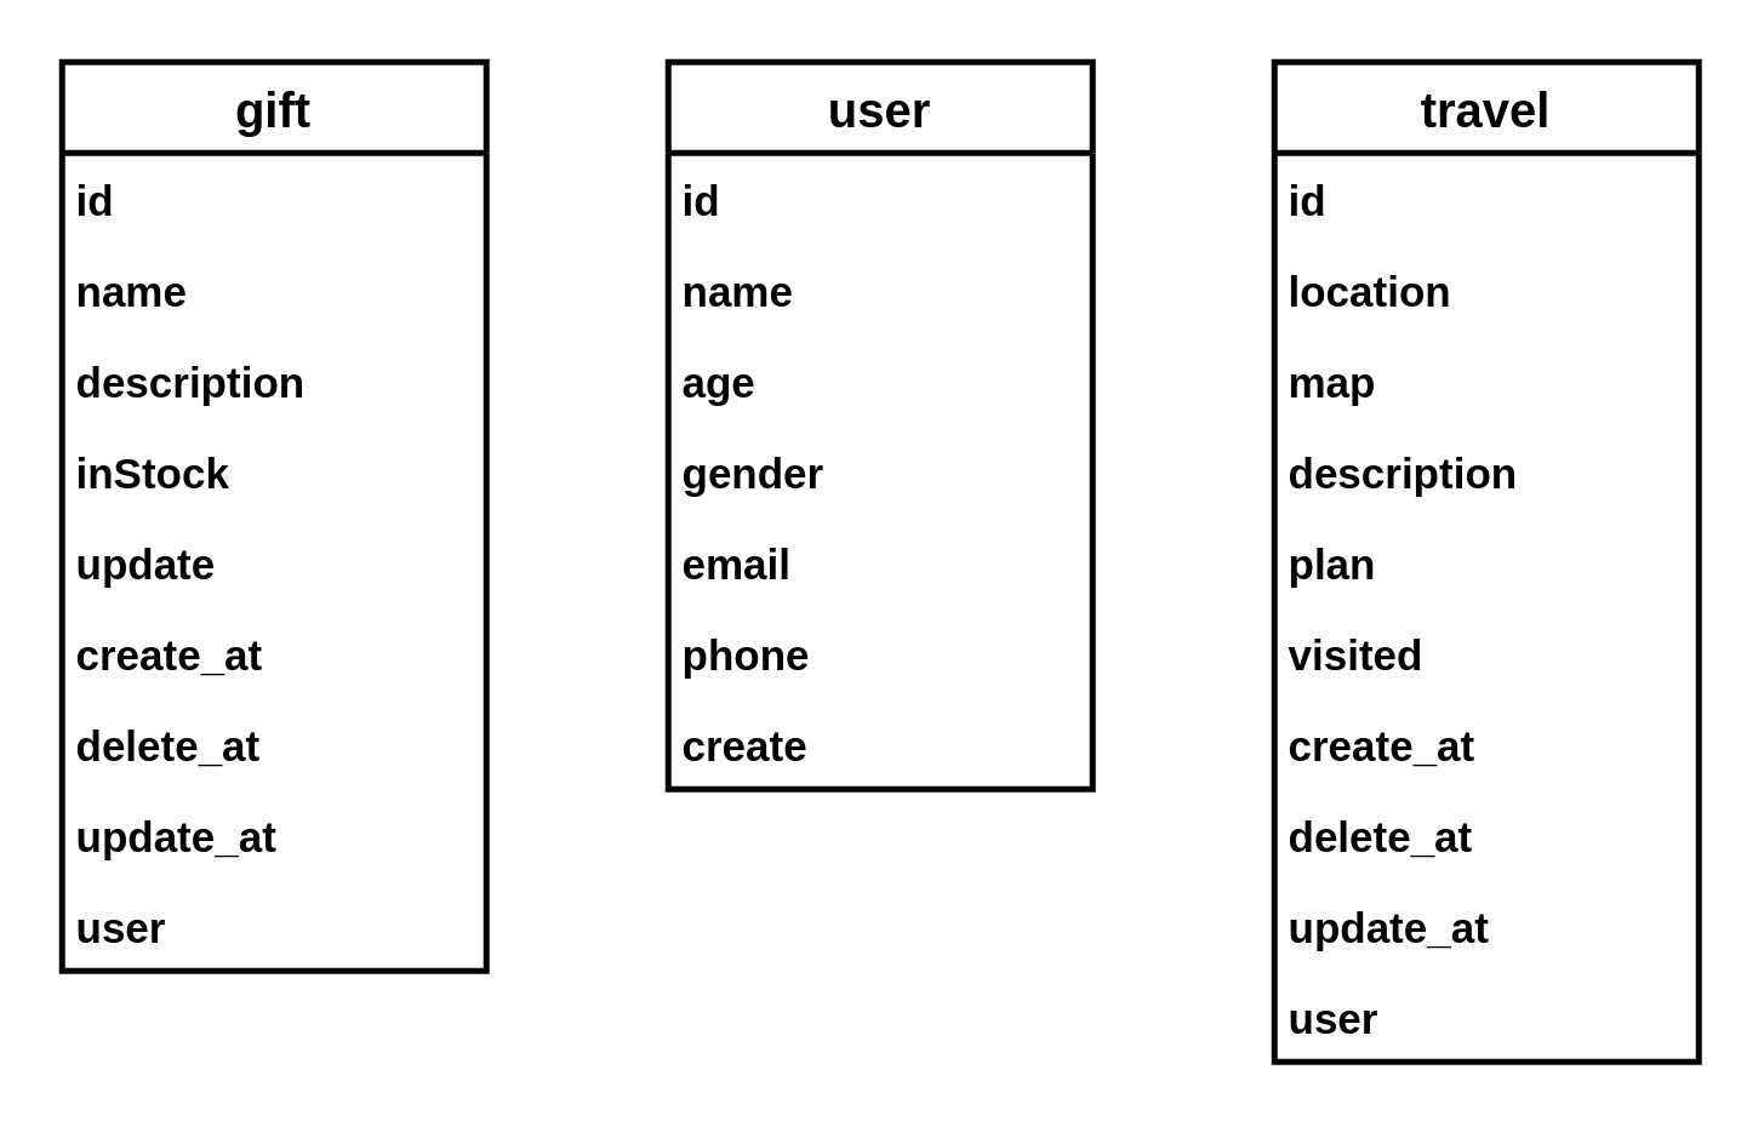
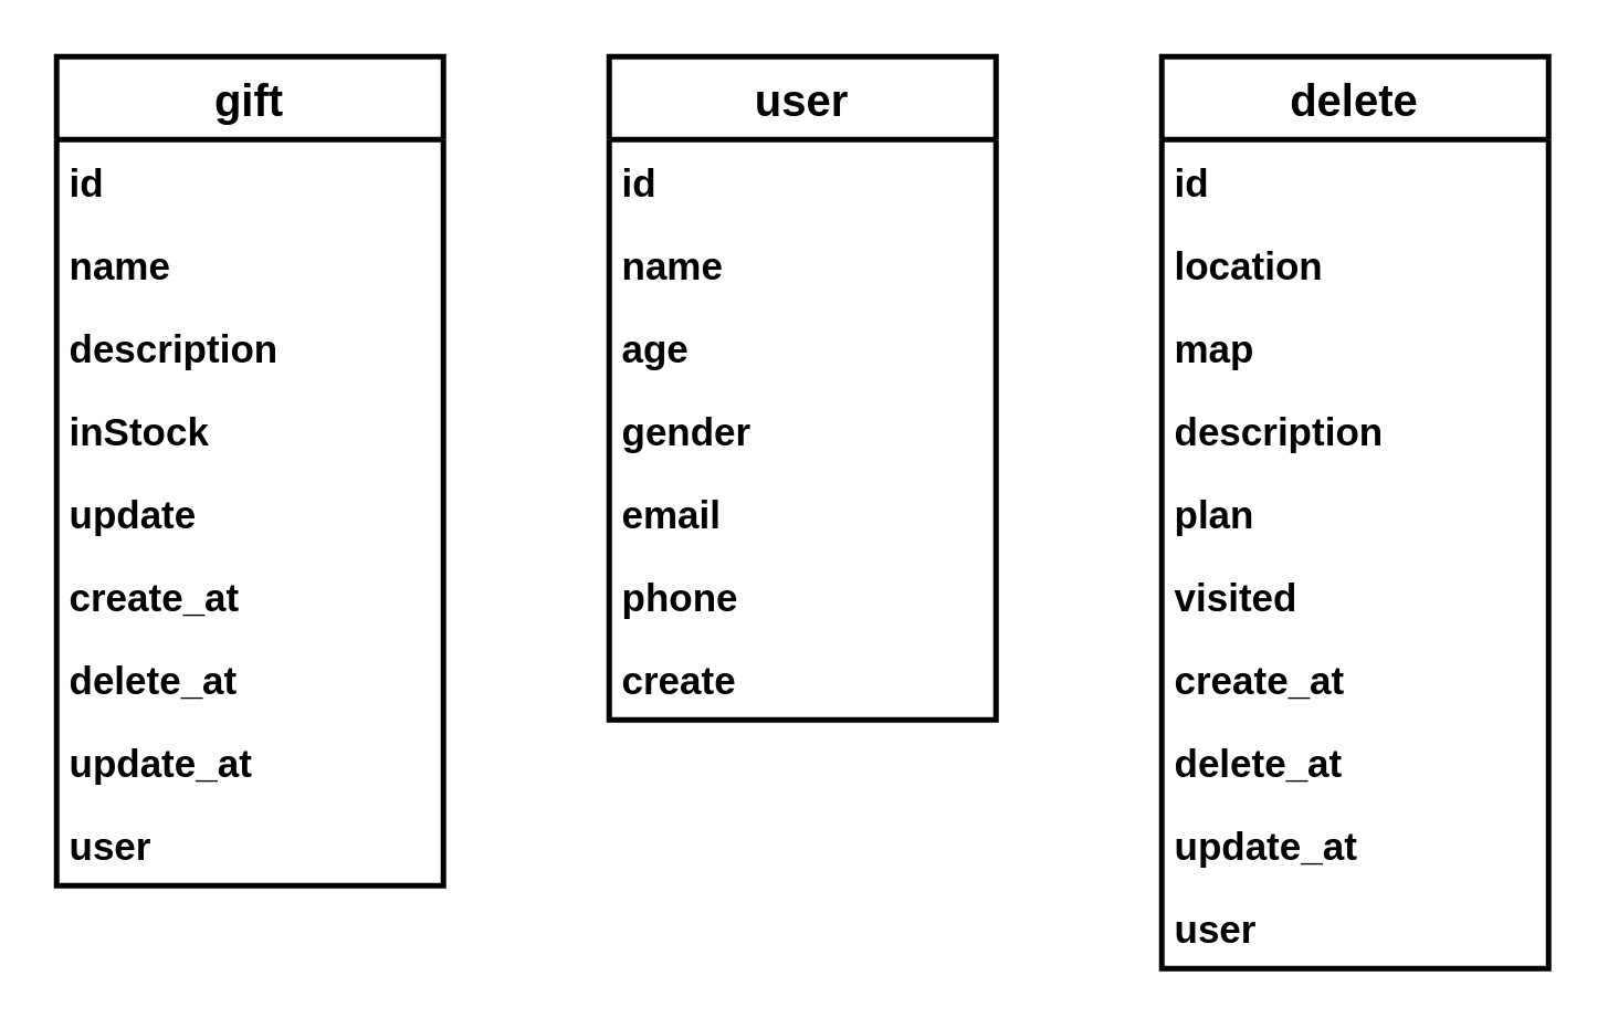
  <mxCell id="0" />
  <mxCell id="1" parent="0" />
  <mxCell id="2" value="gift" style="swimlane;fontStyle=1;childLayout=stackLayout;horizontal=1;startSize=30;horizontalStack=0;resizeParent=1;resizeParentMax=0;resizeLast=0;collapsible=1;marginBottom=0;strokeWidth=2;fontSize=16;" parent="1" vertex="1"><mxGeometry x="20" y="20" width="140" height="300" as="geometry" /></mxCell>
  <mxCell id="3" value="id" style="text;strokeColor=none;fillColor=none;align=left;verticalAlign=middle;spacingLeft=4;spacingRight=4;overflow=hidden;points=[[0,0.5],[1,0.5]];portConstraint=eastwest;rotatable=0;fontStyle=1;fontSize=14;spacing=1;spacingTop=0;horizontal=1;" parent="2" vertex="1"><mxGeometry y="30" width="140" height="30" as="geometry" /></mxCell>
  <mxCell id="4" value="name" style="text;strokeColor=none;fillColor=none;align=left;verticalAlign=middle;spacingLeft=4;spacingRight=4;overflow=hidden;points=[[0,0.5],[1,0.5]];portConstraint=eastwest;rotatable=0;fontStyle=1;fontSize=14;spacing=1;spacingTop=0;horizontal=1;" parent="2" vertex="1"><mxGeometry y="60" width="140" height="30" as="geometry" /></mxCell>
  <mxCell id="5" value="description" style="text;strokeColor=none;fillColor=none;align=left;verticalAlign=middle;spacingLeft=4;spacingRight=4;overflow=hidden;points=[[0,0.5],[1,0.5]];portConstraint=eastwest;rotatable=0;fontStyle=1;fontSize=14;spacing=1;spacingTop=0;horizontal=1;" parent="2" vertex="1"><mxGeometry y="90" width="140" height="30" as="geometry" /></mxCell>
  <mxCell id="6" value="inStock" style="text;strokeColor=none;fillColor=none;align=left;verticalAlign=middle;spacingLeft=4;spacingRight=4;overflow=hidden;points=[[0,0.5],[1,0.5]];portConstraint=eastwest;rotatable=0;fontStyle=1;fontSize=14;spacing=1;spacingTop=0;horizontal=1;" parent="2" vertex="1"><mxGeometry y="120" width="140" height="30" as="geometry" /></mxCell>
  <mxCell id="7" value="update" style="text;strokeColor=none;fillColor=none;align=left;verticalAlign=middle;spacingLeft=4;spacingRight=4;overflow=hidden;points=[[0,0.5],[1,0.5]];portConstraint=eastwest;rotatable=0;fontStyle=1;fontSize=14;spacing=1;spacingTop=0;horizontal=1;" parent="2" vertex="1"><mxGeometry y="150" width="140" height="30" as="geometry" /></mxCell>
  <mxCell id="8" value="create_at" style="text;strokeColor=none;fillColor=none;align=left;verticalAlign=middle;spacingLeft=4;spacingRight=4;overflow=hidden;points=[[0,0.5],[1,0.5]];portConstraint=eastwest;rotatable=0;fontStyle=1;fontSize=14;spacing=1;spacingTop=0;horizontal=1;" parent="2" vertex="1"><mxGeometry y="180" width="140" height="30" as="geometry" /></mxCell>
  <mxCell id="9" value="delete_at" style="text;strokeColor=none;fillColor=none;align=left;verticalAlign=middle;spacingLeft=4;spacingRight=4;overflow=hidden;points=[[0,0.5],[1,0.5]];portConstraint=eastwest;rotatable=0;fontStyle=1;fontSize=14;spacing=1;spacingTop=0;horizontal=1;" parent="2" vertex="1"><mxGeometry y="210" width="140" height="30" as="geometry" /></mxCell>
  <mxCell id="10" value="update_at" style="text;strokeColor=none;fillColor=none;align=left;verticalAlign=middle;spacingLeft=4;spacingRight=4;overflow=hidden;points=[[0,0.5],[1,0.5]];portConstraint=eastwest;rotatable=0;fontStyle=1;fontSize=14;spacing=1;spacingTop=0;horizontal=1;" parent="2" vertex="1"><mxGeometry y="240" width="140" height="30" as="geometry" /></mxCell>
  <mxCell id="11" value="user" style="text;strokeColor=none;fillColor=none;align=left;verticalAlign=middle;spacingLeft=4;spacingRight=4;overflow=hidden;points=[[0,0.5],[1,0.5]];portConstraint=eastwest;rotatable=0;fontStyle=1;fontSize=14;spacing=1;spacingTop=0;horizontal=1;" parent="2" vertex="1"><mxGeometry y="270" width="140" height="30" as="geometry" /></mxCell>
  <mxCell id="12" value="user" style="swimlane;fontStyle=1;childLayout=stackLayout;horizontal=1;startSize=30;horizontalStack=0;resizeParent=1;resizeParentMax=0;resizeLast=0;collapsible=1;marginBottom=0;strokeWidth=2;fontSize=16;" parent="1" vertex="1"><mxGeometry x="220" y="20" width="140" height="240" as="geometry" /></mxCell>
  <mxCell id="13" value="id" style="text;strokeColor=none;fillColor=none;align=left;verticalAlign=middle;spacingLeft=4;spacingRight=4;overflow=hidden;points=[[0,0.5],[1,0.5]];portConstraint=eastwest;rotatable=0;fontStyle=1;fontSize=14;spacing=1;spacingTop=0;horizontal=1;" parent="12" vertex="1"><mxGeometry y="30" width="140" height="30" as="geometry" /></mxCell>
  <mxCell id="14" value="name" style="text;strokeColor=none;fillColor=none;align=left;verticalAlign=middle;spacingLeft=4;spacingRight=4;overflow=hidden;points=[[0,0.5],[1,0.5]];portConstraint=eastwest;rotatable=0;fontStyle=1;fontSize=14;spacing=1;spacingTop=0;horizontal=1;" parent="12" vertex="1"><mxGeometry y="60" width="140" height="30" as="geometry" /></mxCell>
  <mxCell id="15" value="age" style="text;strokeColor=none;fillColor=none;align=left;verticalAlign=middle;spacingLeft=4;spacingRight=4;overflow=hidden;points=[[0,0.5],[1,0.5]];portConstraint=eastwest;rotatable=0;fontStyle=1;fontSize=14;spacing=1;spacingTop=0;horizontal=1;" parent="12" vertex="1"><mxGeometry y="90" width="140" height="30" as="geometry" /></mxCell>
  <mxCell id="16" value="gender" style="text;strokeColor=none;fillColor=none;align=left;verticalAlign=middle;spacingLeft=4;spacingRight=4;overflow=hidden;points=[[0,0.5],[1,0.5]];portConstraint=eastwest;rotatable=0;fontStyle=1;fontSize=14;spacing=1;spacingTop=0;horizontal=1;" parent="12" vertex="1"><mxGeometry y="120" width="140" height="30" as="geometry" /></mxCell>
  <mxCell id="17" value="email" style="text;strokeColor=none;fillColor=none;align=left;verticalAlign=middle;spacingLeft=4;spacingRight=4;overflow=hidden;points=[[0,0.5],[1,0.5]];portConstraint=eastwest;rotatable=0;fontStyle=1;fontSize=14;spacing=1;spacingTop=0;horizontal=1;" vertex="1" parent="12"><mxGeometry y="150" width="140" height="30" as="geometry" /></mxCell>
  <mxCell id="18" value="phone" style="text;strokeColor=none;fillColor=none;align=left;verticalAlign=middle;spacingLeft=4;spacingRight=4;overflow=hidden;points=[[0,0.5],[1,0.5]];portConstraint=eastwest;rotatable=0;fontStyle=1;fontSize=14;spacing=1;spacingTop=0;horizontal=1;" parent="12" vertex="1"><mxGeometry y="180" width="140" height="30" as="geometry" /></mxCell>
  <mxCell id="19" value="create" style="text;strokeColor=none;fillColor=none;align=left;verticalAlign=middle;spacingLeft=4;spacingRight=4;overflow=hidden;points=[[0,0.5],[1,0.5]];portConstraint=eastwest;rotatable=0;fontStyle=1;fontSize=14;spacing=1;spacingTop=0;horizontal=1;" parent="12" vertex="1"><mxGeometry y="210" width="140" height="30" as="geometry" /></mxCell>
- <mxCell id="20" value="travel" style="swimlane;fontStyle=1;childLayout=stackLayout;horizontal=1;startSize=30;horizontalStack=0;resizeParent=1;resizeParentMax=0;resizeLast=0;collapsible=1;marginBottom=0;strokeWidth=2;fontSize=16;" parent="1" vertex="1"><mxGeometry x="420" y="20" width="140" height="330" as="geometry" /></mxCell>
+ <mxCell id="20" value="delete" style="swimlane;fontStyle=1;childLayout=stackLayout;horizontal=1;startSize=30;horizontalStack=0;resizeParent=1;resizeParentMax=0;resizeLast=0;collapsible=1;marginBottom=0;strokeWidth=2;fontSize=16;" parent="1" vertex="1"><mxGeometry x="420" y="20" width="140" height="330" as="geometry" /></mxCell>
  <mxCell id="21" value="id" style="text;strokeColor=none;fillColor=none;align=left;verticalAlign=middle;spacingLeft=4;spacingRight=4;overflow=hidden;points=[[0,0.5],[1,0.5]];portConstraint=eastwest;rotatable=0;fontStyle=1;fontSize=14;spacing=1;spacingTop=0;horizontal=1;" parent="20" vertex="1"><mxGeometry y="30" width="140" height="30" as="geometry" /></mxCell>
  <mxCell id="22" value="location" style="text;strokeColor=none;fillColor=none;align=left;verticalAlign=middle;spacingLeft=4;spacingRight=4;overflow=hidden;points=[[0,0.5],[1,0.5]];portConstraint=eastwest;rotatable=0;fontStyle=1;fontSize=14;spacing=1;spacingTop=0;horizontal=1;" parent="20" vertex="1"><mxGeometry y="60" width="140" height="30" as="geometry" /></mxCell>
  <mxCell id="23" value="map" style="text;strokeColor=none;fillColor=none;align=left;verticalAlign=middle;spacingLeft=4;spacingRight=4;overflow=hidden;points=[[0,0.5],[1,0.5]];portConstraint=eastwest;rotatable=0;fontStyle=1;fontSize=14;spacing=1;spacingTop=0;horizontal=1;" parent="20" vertex="1"><mxGeometry y="90" width="140" height="30" as="geometry" /></mxCell>
  <mxCell id="24" value="description" style="text;strokeColor=none;fillColor=none;align=left;verticalAlign=middle;spacingLeft=4;spacingRight=4;overflow=hidden;points=[[0,0.5],[1,0.5]];portConstraint=eastwest;rotatable=0;fontStyle=1;fontSize=14;spacing=1;spacingTop=0;horizontal=1;" parent="20" vertex="1"><mxGeometry y="120" width="140" height="30" as="geometry" /></mxCell>
  <mxCell id="25" value="plan" style="text;strokeColor=none;fillColor=none;align=left;verticalAlign=middle;spacingLeft=4;spacingRight=4;overflow=hidden;points=[[0,0.5],[1,0.5]];portConstraint=eastwest;rotatable=0;fontStyle=1;fontSize=14;spacing=1;spacingTop=0;horizontal=1;" parent="20" vertex="1"><mxGeometry y="150" width="140" height="30" as="geometry" /></mxCell>
  <mxCell id="26" value="visited" style="text;strokeColor=none;fillColor=none;align=left;verticalAlign=middle;spacingLeft=4;spacingRight=4;overflow=hidden;points=[[0,0.5],[1,0.5]];portConstraint=eastwest;rotatable=0;fontStyle=1;fontSize=14;spacing=1;spacingTop=0;horizontal=1;" parent="20" vertex="1"><mxGeometry y="180" width="140" height="30" as="geometry" /></mxCell>
  <mxCell id="27" value="create_at" style="text;strokeColor=none;fillColor=none;align=left;verticalAlign=middle;spacingLeft=4;spacingRight=4;overflow=hidden;points=[[0,0.5],[1,0.5]];portConstraint=eastwest;rotatable=0;fontStyle=1;fontSize=14;spacing=1;spacingTop=0;horizontal=1;" parent="20" vertex="1"><mxGeometry y="210" width="140" height="30" as="geometry" /></mxCell>
  <mxCell id="28" value="delete_at" style="text;strokeColor=none;fillColor=none;align=left;verticalAlign=middle;spacingLeft=4;spacingRight=4;overflow=hidden;points=[[0,0.5],[1,0.5]];portConstraint=eastwest;rotatable=0;fontStyle=1;fontSize=14;spacing=1;spacingTop=0;horizontal=1;" parent="20" vertex="1"><mxGeometry y="240" width="140" height="30" as="geometry" /></mxCell>
  <mxCell id="29" value="update_at" style="text;strokeColor=none;fillColor=none;align=left;verticalAlign=middle;spacingLeft=4;spacingRight=4;overflow=hidden;points=[[0,0.5],[1,0.5]];portConstraint=eastwest;rotatable=0;fontStyle=1;fontSize=14;spacing=1;spacingTop=0;horizontal=1;" parent="20" vertex="1"><mxGeometry y="270" width="140" height="30" as="geometry" /></mxCell>
  <mxCell id="30" value="user" style="text;strokeColor=none;fillColor=none;align=left;verticalAlign=middle;spacingLeft=4;spacingRight=4;overflow=hidden;points=[[0,0.5],[1,0.5]];portConstraint=eastwest;rotatable=0;fontStyle=1;fontSize=14;spacing=1;spacingTop=0;horizontal=1;" parent="20" vertex="1"><mxGeometry y="300" width="140" height="30" as="geometry" /></mxCell>
